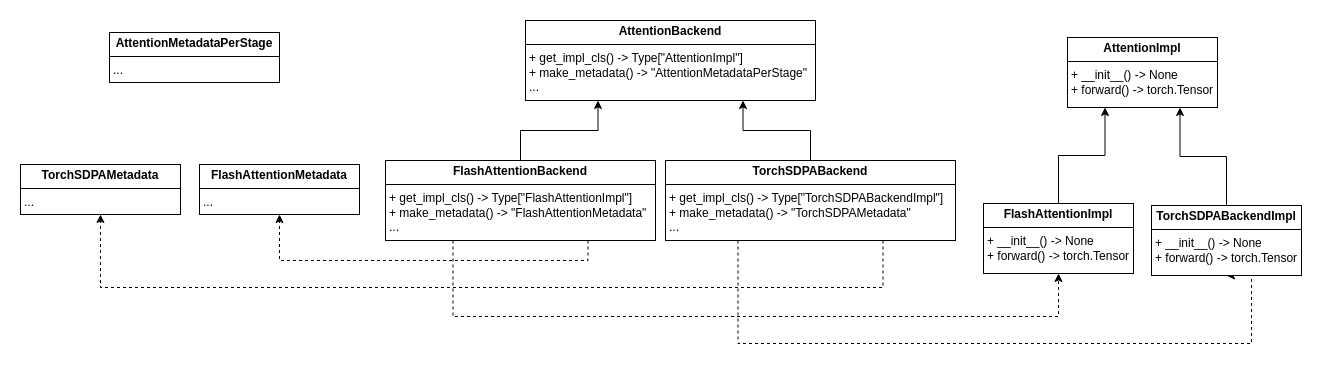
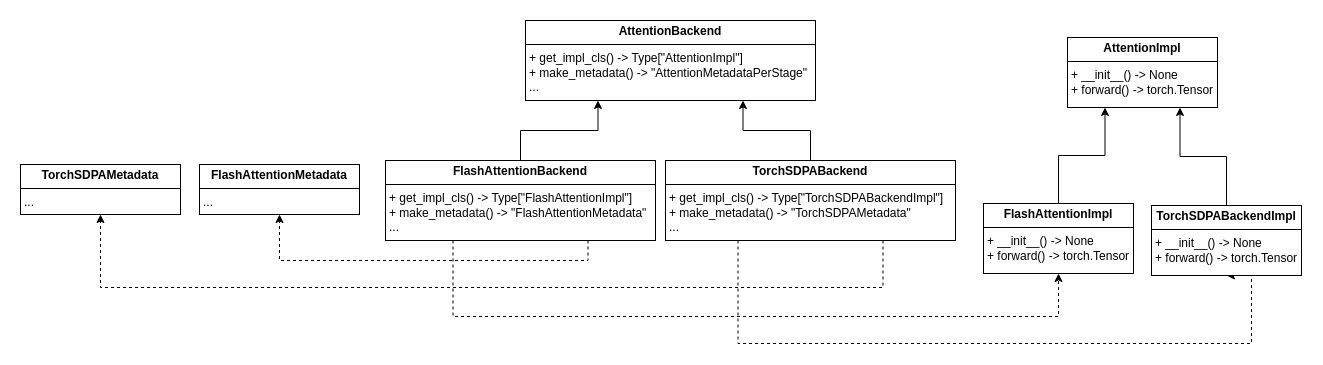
  <mxCell id="0" />
  <mxCell id="1" parent="0" />
  <mxCell id="2" value="&lt;p style=&quot;margin:0px;margin-top:4px;text-align:center;&quot;&gt;&lt;b&gt;AttentionBackend&lt;/b&gt;&lt;/p&gt;&lt;hr size=&quot;1&quot; style=&quot;border-style:solid;&quot;&gt;&lt;p style=&quot;margin:0px;margin-left:4px;&quot;&gt;&lt;/p&gt;&lt;p style=&quot;margin:0px;margin-left:4px;&quot;&gt;+ get_impl_cls() -&amp;gt; Type[&quot;AttentionImpl&quot;]&lt;/p&gt;&lt;p style=&quot;margin:0px;margin-left:4px;&quot;&gt;+ make_metadata() -&amp;gt; &quot;AttentionMetadataPerStage&quot;&lt;/p&gt;&lt;p style=&quot;margin:0px;margin-left:4px;&quot;&gt;...&lt;/p&gt;" style="verticalAlign=top;align=left;overflow=fill;html=1;whiteSpace=wrap;" parent="1" vertex="1"><mxGeometry x="525" y="20" width="290" height="80" as="geometry" /></mxCell>
  <mxCell id="3" style="edgeStyle=orthogonalEdgeStyle;rounded=0;orthogonalLoop=1;jettySize=auto;html=1;exitX=0.5;exitY=0;exitDx=0;exitDy=0;entryX=0.25;entryY=1;entryDx=0;entryDy=0;" parent="1" source="6" target="2" edge="1"><mxGeometry relative="1" as="geometry" /></mxCell>
  <mxCell id="4" style="edgeStyle=orthogonalEdgeStyle;rounded=0;orthogonalLoop=1;jettySize=auto;html=1;exitX=0.75;exitY=1;exitDx=0;exitDy=0;entryX=0.5;entryY=1;entryDx=0;entryDy=0;dashed=1;" parent="1" source="6" target="8" edge="1"><mxGeometry relative="1" as="geometry" /></mxCell>
  <mxCell id="5" style="edgeStyle=orthogonalEdgeStyle;rounded=0;orthogonalLoop=1;jettySize=auto;html=1;exitX=0.25;exitY=1;exitDx=0;exitDy=0;entryX=0.5;entryY=1;entryDx=0;entryDy=0;dashed=1;" parent="1" source="6" target="11" edge="1"><mxGeometry relative="1" as="geometry"><Array as="points"><mxPoint x="453" y="316" /><mxPoint x="1058" y="316" /></Array></mxGeometry></mxCell>
  <mxCell id="6" value="&lt;p style=&quot;margin:0px;margin-top:4px;text-align:center;&quot;&gt;&lt;b&gt;FlashAttentionBackend&lt;/b&gt;&lt;/p&gt;&lt;hr size=&quot;1&quot; style=&quot;border-style:solid;&quot;&gt;&lt;p style=&quot;margin:0px;margin-left:4px;&quot;&gt;+ get_impl_cls() -&amp;gt; Type[&quot;FlashAttentionImpl&quot;]&lt;/p&gt;&lt;p style=&quot;margin:0px;margin-left:4px;&quot;&gt;+ make_metadata() -&amp;gt; &quot;FlashAttentionMetadata&quot;&lt;/p&gt;&lt;p style=&quot;margin:0px;margin-left:4px;&quot;&gt;...&lt;/p&gt;" style="verticalAlign=top;align=left;overflow=fill;html=1;whiteSpace=wrap;" parent="1" vertex="1"><mxGeometry x="385" y="160" width="270" height="80" as="geometry" /></mxCell>
- <mxCell id="7" value="&lt;p style=&quot;margin:0px;margin-top:4px;text-align:center;&quot;&gt;&lt;b&gt;&lt;span style=&quot;text-align: left;&quot;&gt;AttentionMetadata&lt;/span&gt;&lt;span style=&quot;background-color: initial; text-align: left;&quot;&gt;PerStage&lt;/span&gt;&lt;/b&gt;&lt;br&gt;&lt;/p&gt;&lt;hr size=&quot;1&quot; style=&quot;border-style:solid;&quot;&gt;&lt;p style=&quot;margin:0px;margin-left:4px;&quot;&gt;...&lt;/p&gt;" style="verticalAlign=top;align=left;overflow=fill;html=1;whiteSpace=wrap;" parent="1" vertex="1"><mxGeometry x="109" y="32" width="170" height="50" as="geometry" /></mxCell>
  <mxCell id="8" value="&lt;p style=&quot;margin:0px;margin-top:4px;text-align:center;&quot;&gt;&lt;b&gt;&lt;span style=&quot;text-align: left;&quot;&gt;FlashAttentionMetadata&lt;/span&gt;&lt;br&gt;&lt;/b&gt;&lt;/p&gt;&lt;hr size=&quot;1&quot; style=&quot;border-style:solid;&quot;&gt;&lt;p style=&quot;margin:0px;margin-left:4px;&quot;&gt;...&lt;/p&gt;" style="verticalAlign=top;align=left;overflow=fill;html=1;whiteSpace=wrap;" parent="1" vertex="1"><mxGeometry x="199" y="164" width="160" height="50" as="geometry" /></mxCell>
  <mxCell id="9" value="&lt;p style=&quot;margin:0px;margin-top:4px;text-align:center;&quot;&gt;&lt;b&gt;AttentionImpl&lt;/b&gt;&lt;/p&gt;&lt;hr size=&quot;1&quot; style=&quot;border-style:solid;&quot;&gt;&lt;p style=&quot;margin:0px;margin-left:4px;&quot;&gt;&lt;/p&gt;&lt;p style=&quot;margin:0px;margin-left:4px;&quot;&gt;+ __init__() -&amp;gt; None&lt;/p&gt;&lt;p style=&quot;margin:0px;margin-left:4px;&quot;&gt;+ forward() -&amp;gt; torch.Tensor&lt;/p&gt;" style="verticalAlign=top;align=left;overflow=fill;html=1;whiteSpace=wrap;" parent="1" vertex="1"><mxGeometry x="1067" y="37" width="150" height="70" as="geometry" /></mxCell>
  <mxCell id="10" style="edgeStyle=orthogonalEdgeStyle;rounded=0;orthogonalLoop=1;jettySize=auto;html=1;exitX=0.5;exitY=0;exitDx=0;exitDy=0;entryX=0.25;entryY=1;entryDx=0;entryDy=0;" parent="1" source="11" target="9" edge="1"><mxGeometry relative="1" as="geometry" /></mxCell>
  <mxCell id="11" value="&lt;p style=&quot;margin:0px;margin-top:4px;text-align:center;&quot;&gt;&lt;b&gt;FlashAttentionImpl&lt;/b&gt;&lt;/p&gt;&lt;hr size=&quot;1&quot; style=&quot;border-style:solid;&quot;&gt;&lt;p style=&quot;margin:0px;margin-left:4px;&quot;&gt;&lt;/p&gt;&lt;p style=&quot;margin:0px;margin-left:4px;&quot;&gt;+ __init__() -&amp;gt; None&lt;/p&gt;&lt;p style=&quot;margin:0px;margin-left:4px;&quot;&gt;+ forward() -&amp;gt; torch.Tensor&lt;/p&gt;" style="verticalAlign=top;align=left;overflow=fill;html=1;whiteSpace=wrap;" parent="1" vertex="1"><mxGeometry x="983" y="203" width="150" height="70" as="geometry" /></mxCell>
  <mxCell id="12" style="edgeStyle=orthogonalEdgeStyle;rounded=0;orthogonalLoop=1;jettySize=auto;html=1;exitX=0.75;exitY=1;exitDx=0;exitDy=0;entryX=0.5;entryY=1;entryDx=0;entryDy=0;dashed=1;" parent="1" source="15" target="16" edge="1"><mxGeometry relative="1" as="geometry"><Array as="points"><mxPoint x="883" y="287" /><mxPoint x="100" y="287" /></Array></mxGeometry></mxCell>
  <mxCell id="13" style="edgeStyle=orthogonalEdgeStyle;rounded=0;orthogonalLoop=1;jettySize=auto;html=1;exitX=0.25;exitY=1;exitDx=0;exitDy=0;entryX=0.5;entryY=1;entryDx=0;entryDy=0;dashed=1;" parent="1" source="15" target="18" edge="1"><mxGeometry relative="1" as="geometry"><Array as="points"><mxPoint x="738" y="343" /><mxPoint x="1251" y="343" /></Array></mxGeometry></mxCell>
  <mxCell id="14" style="edgeStyle=orthogonalEdgeStyle;rounded=0;orthogonalLoop=1;jettySize=auto;html=1;exitX=0.5;exitY=0;exitDx=0;exitDy=0;entryX=0.75;entryY=1;entryDx=0;entryDy=0;" parent="1" source="15" target="2" edge="1"><mxGeometry relative="1" as="geometry" /></mxCell>
  <mxCell id="15" value="&lt;p style=&quot;margin:0px;margin-top:4px;text-align:center;&quot;&gt;&lt;b&gt;TorchSDPABackend&lt;/b&gt;&lt;/p&gt;&lt;hr size=&quot;1&quot; style=&quot;border-style:solid;&quot;&gt;&lt;p style=&quot;margin:0px;margin-left:4px;&quot;&gt;+ get_impl_cls() -&amp;gt; Type[&quot;TorchSDPABackendImpl&quot;]&lt;/p&gt;&lt;p style=&quot;margin:0px;margin-left:4px;&quot;&gt;+ make_metadata() -&amp;gt; &quot;TorchSDPAMetadata&quot;&lt;/p&gt;&lt;p style=&quot;margin:0px;margin-left:4px;&quot;&gt;...&lt;/p&gt;" style="verticalAlign=top;align=left;overflow=fill;html=1;whiteSpace=wrap;" parent="1" vertex="1"><mxGeometry x="665" y="160" width="290" height="80" as="geometry" /></mxCell>
  <mxCell id="16" value="&lt;p style=&quot;margin:0px;margin-top:4px;text-align:center;&quot;&gt;&lt;span style=&quot;background-color: initial; text-align: left;&quot;&gt;&lt;b&gt;TorchSDPA&lt;/b&gt;&lt;/span&gt;&lt;b&gt;&lt;span style=&quot;text-align: left;&quot;&gt;Metadata&lt;/span&gt;&lt;br&gt;&lt;/b&gt;&lt;/p&gt;&lt;hr size=&quot;1&quot; style=&quot;border-style:solid;&quot;&gt;&lt;p style=&quot;margin:0px;margin-left:4px;&quot;&gt;...&lt;/p&gt;" style="verticalAlign=top;align=left;overflow=fill;html=1;whiteSpace=wrap;" parent="1" vertex="1"><mxGeometry x="20" y="164" width="160" height="50" as="geometry" /></mxCell>
  <mxCell id="17" style="edgeStyle=orthogonalEdgeStyle;rounded=0;orthogonalLoop=1;jettySize=auto;html=1;exitX=0.5;exitY=0;exitDx=0;exitDy=0;entryX=0.75;entryY=1;entryDx=0;entryDy=0;" parent="1" source="18" target="9" edge="1"><mxGeometry relative="1" as="geometry"><mxPoint x="1163" y="563" as="targetPoint" /></mxGeometry></mxCell>
  <mxCell id="18" value="&lt;p style=&quot;text-align: center; margin: 4px 0px 0px;&quot;&gt;&lt;span style=&quot;background-color: initial; text-align: left;&quot;&gt;&lt;b&gt;TorchSDPABackend&lt;/b&gt;&lt;/span&gt;&lt;b&gt;Impl&lt;/b&gt;&lt;/p&gt;&lt;hr size=&quot;1&quot; style=&quot;border-style:solid;&quot;&gt;&lt;p style=&quot;margin:0px;margin-left:4px;&quot;&gt;&lt;/p&gt;&lt;p style=&quot;margin:0px;margin-left:4px;&quot;&gt;+ __init__() -&amp;gt; None&lt;/p&gt;&lt;p style=&quot;margin:0px;margin-left:4px;&quot;&gt;+ forward() -&amp;gt; torch.Tensor&lt;/p&gt;" style="verticalAlign=top;align=left;overflow=fill;html=1;whiteSpace=wrap;" parent="1" vertex="1"><mxGeometry x="1151" y="205" width="150" height="70" as="geometry" /></mxCell>
